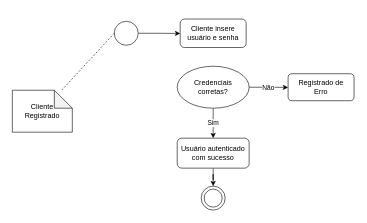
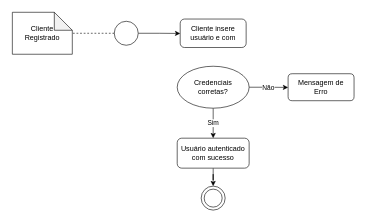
  <mxCell id="0" />
  <mxCell id="1" parent="0" />
- <mxCell id="2" value="Cliente&lt;div&gt;Registrado&lt;/div&gt;" style="shape=note;whiteSpace=wrap;html=1;backgroundOutline=1;darkOpacity=0.05;" vertex="1" parent="1"><mxGeometry x="20" y="150" width="100" height="70" as="geometry" /></mxCell>
+ <mxCell id="2" value="Cliente&lt;div&gt;Registrado&lt;/div&gt;" style="shape=note;whiteSpace=wrap;html=1;backgroundOutline=1;darkOpacity=0.05;" vertex="1" parent="1"><mxGeometry x="20" y="20" width="100" height="70" as="geometry" /></mxCell>
  <mxCell id="3" style="edgeStyle=orthogonalEdgeStyle;rounded=0;orthogonalLoop=1;jettySize=auto;html=1;exitX=1;exitY=0.5;exitDx=0;exitDy=0;" edge="1" parent="1" source="4"><mxGeometry relative="1" as="geometry"><mxPoint x="300" y="55.333" as="targetPoint" /></mxGeometry></mxCell>
  <mxCell id="4" value="" style="ellipse;whiteSpace=wrap;html=1;aspect=fixed;" vertex="1" parent="1"><mxGeometry x="190" y="35" width="40" height="40" as="geometry" /></mxCell>
  <mxCell id="5" value="" style="endArrow=none;dashed=1;html=1;rounded=0;exitX=0;exitY=0.5;exitDx=0;exitDy=0;" edge="1" parent="1" source="4" target="2"><mxGeometry width="50" height="50" relative="1" as="geometry"><mxPoint x="440" y="240" as="sourcePoint" /><mxPoint x="490" y="190" as="targetPoint" /></mxGeometry></mxCell>
- <mxCell id="6" value="Cliente insere&lt;div&gt;usuário e senha&lt;/div&gt;" style="rounded=1;whiteSpace=wrap;html=1;" vertex="1" parent="1"><mxGeometry x="300" y="31.25" width="110" height="47.5" as="geometry" /></mxCell>
+ <mxCell id="6" value="Cliente insere&lt;div&gt;usuário e com&lt;/div&gt;" style="rounded=1;whiteSpace=wrap;html=1;" vertex="1" parent="1"><mxGeometry x="300" y="31.25" width="110" height="47.5" as="geometry" /></mxCell>
  <mxCell id="7" value="Não" style="edgeStyle=orthogonalEdgeStyle;rounded=0;orthogonalLoop=1;jettySize=auto;html=1;exitX=1;exitY=0.5;exitDx=0;exitDy=0;" edge="1" parent="1" source="9"><mxGeometry relative="1" as="geometry"><mxPoint x="480" y="145.333" as="targetPoint" /></mxGeometry></mxCell>
  <mxCell id="8" value="Sim" style="edgeStyle=orthogonalEdgeStyle;rounded=0;orthogonalLoop=1;jettySize=auto;html=1;exitX=0.5;exitY=1;exitDx=0;exitDy=0;" edge="1" parent="1" source="9"><mxGeometry relative="1" as="geometry"><mxPoint x="355" y="230" as="targetPoint" /></mxGeometry></mxCell>
  <mxCell id="9" value="Credenciais&lt;div&gt;corretas?&lt;/div&gt;" style="ellipse;whiteSpace=wrap;html=1;" vertex="1" parent="1"><mxGeometry x="295" y="110" width="120" height="70" as="geometry" /></mxCell>
- <mxCell id="10" value="Registrado de&lt;div&gt;Erro&lt;/div&gt;" style="rounded=1;whiteSpace=wrap;html=1;" vertex="1" parent="1"><mxGeometry x="480" y="122.5" width="110" height="45" as="geometry" /></mxCell>
+ <mxCell id="10" value="Mensagem de&lt;div&gt;Erro&lt;/div&gt;" style="rounded=1;whiteSpace=wrap;html=1;" vertex="1" parent="1"><mxGeometry x="480" y="122.5" width="110" height="45" as="geometry" /></mxCell>
  <mxCell id="11" style="edgeStyle=orthogonalEdgeStyle;rounded=0;orthogonalLoop=1;jettySize=auto;html=1;exitX=0.5;exitY=1;exitDx=0;exitDy=0;" edge="1" parent="1" source="12" target="13"><mxGeometry relative="1" as="geometry"><mxPoint x="355" y="330" as="targetPoint" /></mxGeometry></mxCell>
  <mxCell id="12" value="Usuário autenticado&lt;div&gt;com sucesso&lt;/div&gt;" style="rounded=1;whiteSpace=wrap;html=1;" vertex="1" parent="1"><mxGeometry x="295" y="230" width="120" height="50" as="geometry" /></mxCell>
  <mxCell id="13" value="" style="ellipse;whiteSpace=wrap;html=1;aspect=fixed;" vertex="1" parent="1"><mxGeometry x="335" y="310" width="40" height="40" as="geometry" /></mxCell>
  <mxCell id="14" value="" style="ellipse;whiteSpace=wrap;html=1;aspect=fixed;" vertex="1" parent="1"><mxGeometry x="340" y="315" width="30" height="30" as="geometry" /></mxCell>
